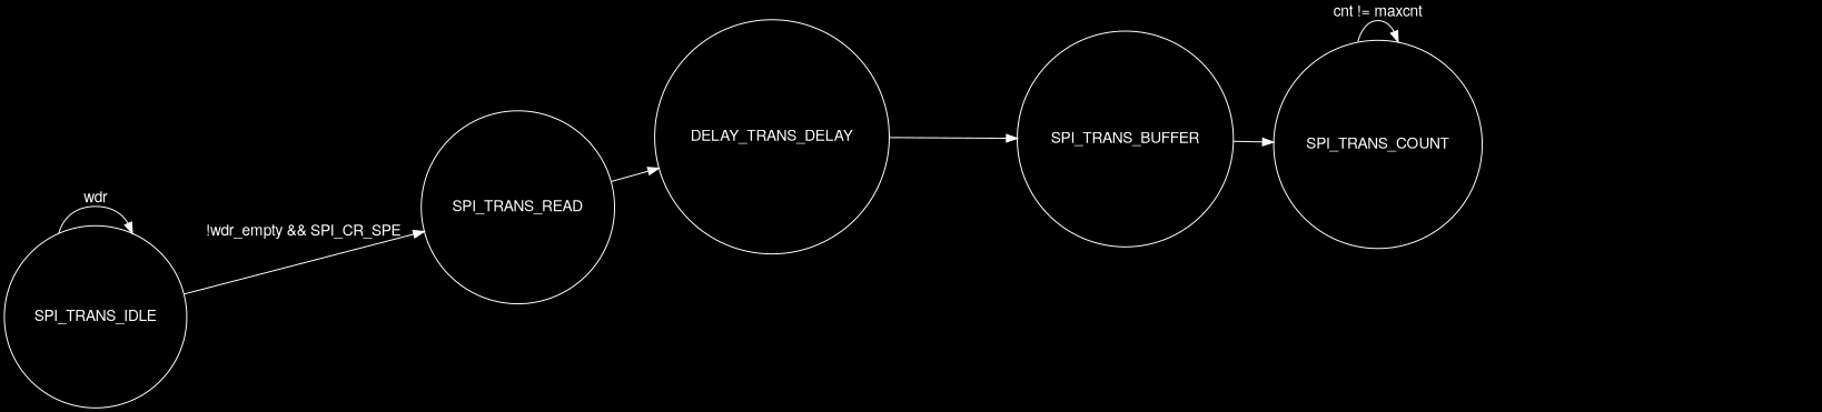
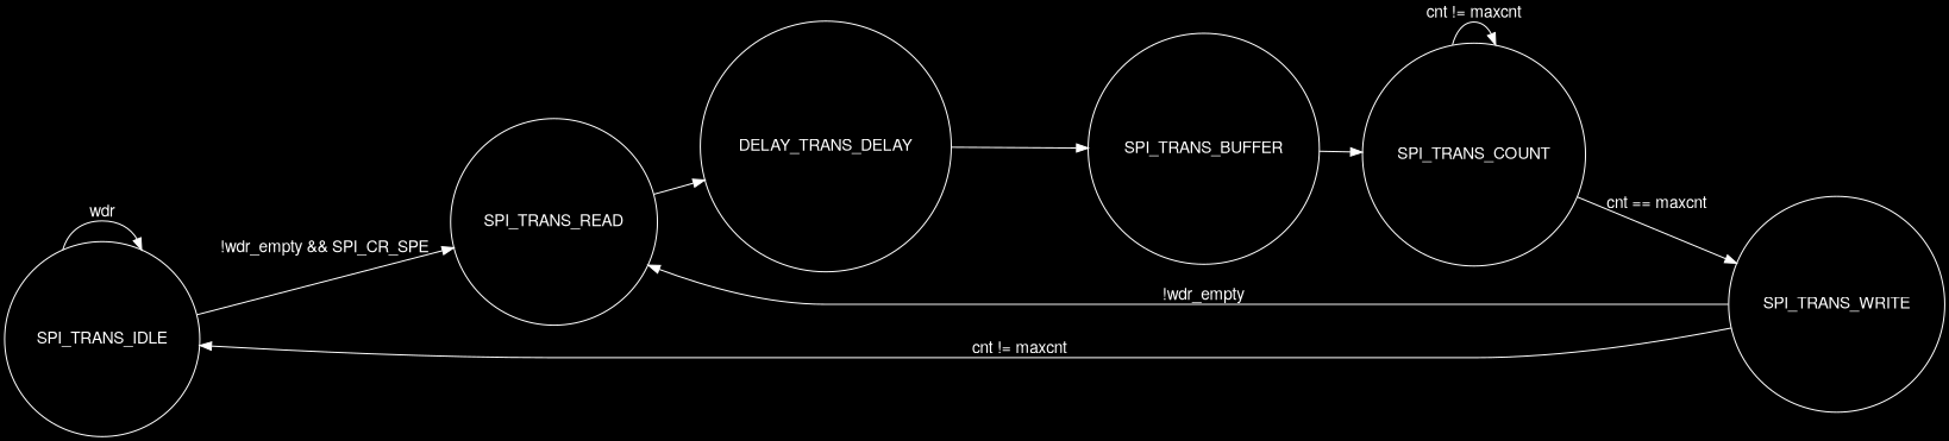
  digraph {
    bgcolor=black
    fontname="Helvetica,Arial,sans-serif"
    rankdir=LR
    node [color=white fillcolor=black fontcolor=white fontname="Helvetica,Arial,sans-serif" shape=circle style=filled]
    edge [color=white fontcolor=white fontname="Helvetica,Arial,sans-serif"]
    SPI_TRANS_IDLE
    SPI_TRANS_READ
    n3 [label=DELAY_TRANS_DELAY]
    SPI_TRANS_BUFFER
    SPI_TRANS_COUNT
+   SPI_TRANS_WRITE
    SPI_TRANS_IDLE -> SPI_TRANS_IDLE [label=wdr]
    SPI_TRANS_IDLE -> SPI_TRANS_READ [label="!wdr_empty && SPI_CR_SPE"]
    SPI_TRANS_READ -> n3
    n3 -> SPI_TRANS_BUFFER
    SPI_TRANS_BUFFER -> SPI_TRANS_COUNT
    SPI_TRANS_COUNT -> SPI_TRANS_COUNT [label="cnt != maxcnt"]
+   SPI_TRANS_COUNT -> SPI_TRANS_WRITE [label="cnt == maxcnt"]
+   SPI_TRANS_WRITE -> SPI_TRANS_IDLE [label="cnt != maxcnt"]
+   SPI_TRANS_WRITE -> SPI_TRANS_READ [label="!wdr_empty"]
  }
